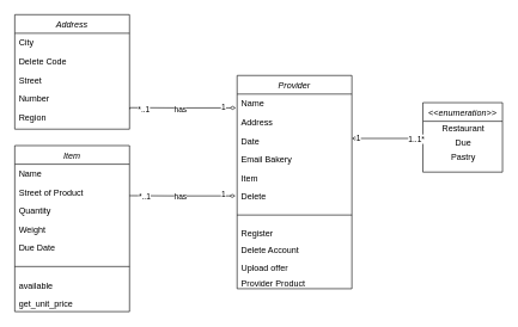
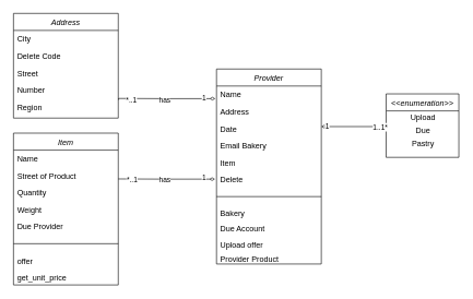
  <mxCell id="0" />
  <mxCell id="1" parent="0" />
  <mxCell id="2" value="Provider" style="swimlane;fontStyle=2;align=center;verticalAlign=top;childLayout=stackLayout;horizontal=1;startSize=26;horizontalStack=0;resizeParent=1;resizeLast=0;collapsible=1;marginBottom=0;rounded=0;shadow=0;strokeWidth=1;" parent="1" vertex="1"><mxGeometry x="330" y="105" width="160" height="298" as="geometry"><mxRectangle x="330" y="152" width="160" height="26" as="alternateBounds" /></mxGeometry></mxCell>
  <mxCell id="3" value="Name" style="text;align=left;verticalAlign=top;spacingLeft=4;spacingRight=4;overflow=hidden;rotatable=0;points=[[0,0.5],[1,0.5]];portConstraint=eastwest;" parent="2" vertex="1"><mxGeometry y="26" width="160" height="26" as="geometry" /></mxCell>
  <mxCell id="4" value="Address" style="text;align=left;verticalAlign=top;spacingLeft=4;spacingRight=4;overflow=hidden;rotatable=0;points=[[0,0.5],[1,0.5]];portConstraint=eastwest;rounded=0;shadow=0;html=0;" parent="2" vertex="1"><mxGeometry y="52" width="160" height="26" as="geometry" /></mxCell>
  <mxCell id="5" value="Date" style="text;align=left;verticalAlign=top;spacingLeft=4;spacingRight=4;overflow=hidden;rotatable=0;points=[[0,0.5],[1,0.5]];portConstraint=eastwest;rounded=0;shadow=0;html=0;" parent="2" vertex="1"><mxGeometry y="78" width="160" height="26" as="geometry" /></mxCell>
  <mxCell id="6" value="Email Bakery" style="text;align=left;verticalAlign=top;spacingLeft=4;spacingRight=4;overflow=hidden;rotatable=0;points=[[0,0.5],[1,0.5]];portConstraint=eastwest;rounded=0;shadow=0;html=0;" parent="2" vertex="1"><mxGeometry y="104" width="160" height="26" as="geometry" /></mxCell>
  <mxCell id="7" value="Item" style="text;align=left;verticalAlign=top;spacingLeft=4;spacingRight=4;overflow=hidden;rotatable=0;points=[[0,0.5],[1,0.5]];portConstraint=eastwest;rounded=0;shadow=0;html=0;" parent="2" vertex="1"><mxGeometry y="130" width="160" height="26" as="geometry" /></mxCell>
  <mxCell id="8" value="Delete" style="text;align=left;verticalAlign=top;spacingLeft=4;spacingRight=4;overflow=hidden;rotatable=0;points=[[0,0.5],[1,0.5]];portConstraint=eastwest;rounded=0;shadow=0;html=0;" vertex="1" parent="2"><mxGeometry y="156" width="160" height="26" as="geometry" /></mxCell>
  <mxCell id="9" value="" style="line;html=1;strokeWidth=1;align=left;verticalAlign=middle;spacingTop=-1;spacingLeft=3;spacingRight=3;rotatable=0;labelPosition=right;points=[];portConstraint=eastwest;" parent="2" vertex="1"><mxGeometry y="182" width="160" height="26" as="geometry" /></mxCell>
- <mxCell id="10" value="Register" style="text;align=left;verticalAlign=top;spacingLeft=4;spacingRight=4;overflow=hidden;rotatable=0;points=[[0,0.5],[1,0.5]];portConstraint=eastwest;" parent="2" vertex="1"><mxGeometry y="208" width="160" height="22" as="geometry" /></mxCell>
- <mxCell id="11" value="Delete Account" style="text;align=left;verticalAlign=top;spacingLeft=4;spacingRight=4;overflow=hidden;rotatable=0;points=[[0,0.5],[1,0.5]];portConstraint=eastwest;" parent="2" vertex="1"><mxGeometry y="230" width="160" height="25" as="geometry" /></mxCell>
+ <mxCell id="10" value="Bakery" style="text;align=left;verticalAlign=top;spacingLeft=4;spacingRight=4;overflow=hidden;rotatable=0;points=[[0,0.5],[1,0.5]];portConstraint=eastwest;" parent="2" vertex="1"><mxGeometry y="208" width="160" height="22" as="geometry" /></mxCell>
+ <mxCell id="11" value="Due Account" style="text;align=left;verticalAlign=top;spacingLeft=4;spacingRight=4;overflow=hidden;rotatable=0;points=[[0,0.5],[1,0.5]];portConstraint=eastwest;" parent="2" vertex="1"><mxGeometry y="230" width="160" height="25" as="geometry" /></mxCell>
  <mxCell id="12" value="Upload offer" style="text;align=left;verticalAlign=top;spacingLeft=4;spacingRight=4;overflow=hidden;rotatable=0;points=[[0,0.5],[1,0.5]];portConstraint=eastwest;" parent="2" vertex="1"><mxGeometry y="255" width="160" height="22" as="geometry" /></mxCell>
  <mxCell id="13" value="Provider Product" style="text;align=left;verticalAlign=top;spacingLeft=4;spacingRight=4;overflow=hidden;rotatable=0;points=[[0,0.5],[1,0.5]];portConstraint=eastwest;" parent="2" vertex="1"><mxGeometry y="277" width="160" height="21" as="geometry" /></mxCell>
  <mxCell id="14" value="Item" style="swimlane;fontStyle=2;align=center;verticalAlign=top;childLayout=stackLayout;horizontal=1;startSize=26;horizontalStack=0;resizeParent=1;resizeLast=0;collapsible=1;marginBottom=0;rounded=0;shadow=0;strokeWidth=1;" parent="1" vertex="1"><mxGeometry x="20" y="203" width="160" height="232" as="geometry"><mxRectangle x="230" y="140" width="160" height="26" as="alternateBounds" /></mxGeometry></mxCell>
  <mxCell id="15" value="Name" style="text;align=left;verticalAlign=top;spacingLeft=4;spacingRight=4;overflow=hidden;rotatable=0;points=[[0,0.5],[1,0.5]];portConstraint=eastwest;" parent="14" vertex="1"><mxGeometry y="26" width="160" height="26" as="geometry" /></mxCell>
  <mxCell id="16" value="Street of Product" style="text;align=left;verticalAlign=top;spacingLeft=4;spacingRight=4;overflow=hidden;rotatable=0;points=[[0,0.5],[1,0.5]];portConstraint=eastwest;rounded=0;shadow=0;html=0;" parent="14" vertex="1"><mxGeometry y="52" width="160" height="26" as="geometry" /></mxCell>
  <mxCell id="17" value="Quantity" style="text;align=left;verticalAlign=top;spacingLeft=4;spacingRight=4;overflow=hidden;rotatable=0;points=[[0,0.5],[1,0.5]];portConstraint=eastwest;rounded=0;shadow=0;html=0;" parent="14" vertex="1"><mxGeometry y="78" width="160" height="26" as="geometry" /></mxCell>
  <mxCell id="18" value="Weight" style="text;align=left;verticalAlign=top;spacingLeft=4;spacingRight=4;overflow=hidden;rotatable=0;points=[[0,0.5],[1,0.5]];portConstraint=eastwest;rounded=0;shadow=0;html=0;" parent="14" vertex="1"><mxGeometry y="104" width="160" height="26" as="geometry" /></mxCell>
- <mxCell id="19" value="Due Date" style="text;align=left;verticalAlign=top;spacingLeft=4;spacingRight=4;overflow=hidden;rotatable=0;points=[[0,0.5],[1,0.5]];portConstraint=eastwest;rounded=0;shadow=0;html=0;" parent="14" vertex="1"><mxGeometry y="130" width="160" height="26" as="geometry" /></mxCell>
+ <mxCell id="19" value="Due Provider" style="text;align=left;verticalAlign=top;spacingLeft=4;spacingRight=4;overflow=hidden;rotatable=0;points=[[0,0.5],[1,0.5]];portConstraint=eastwest;rounded=0;shadow=0;html=0;" parent="14" vertex="1"><mxGeometry y="130" width="160" height="26" as="geometry" /></mxCell>
  <mxCell id="20" value="" style="line;html=1;strokeWidth=1;align=left;verticalAlign=middle;spacingTop=-1;spacingLeft=3;spacingRight=3;rotatable=0;labelPosition=right;points=[];portConstraint=eastwest;" parent="14" vertex="1"><mxGeometry y="156" width="160" height="26" as="geometry" /></mxCell>
- <mxCell id="21" value="available" style="text;align=left;verticalAlign=top;spacingLeft=4;spacingRight=4;overflow=hidden;rotatable=0;points=[[0,0.5],[1,0.5]];portConstraint=eastwest;" parent="14" vertex="1"><mxGeometry y="182" width="160" height="25" as="geometry" /></mxCell>
+ <mxCell id="21" value="offer" style="text;align=left;verticalAlign=top;spacingLeft=4;spacingRight=4;overflow=hidden;rotatable=0;points=[[0,0.5],[1,0.5]];portConstraint=eastwest;" parent="14" vertex="1"><mxGeometry y="182" width="160" height="25" as="geometry" /></mxCell>
  <mxCell id="22" value="get_unit_price" style="text;align=left;verticalAlign=top;spacingLeft=4;spacingRight=4;overflow=hidden;rotatable=0;points=[[0,0.5],[1,0.5]];portConstraint=eastwest;" parent="14" vertex="1"><mxGeometry y="207" width="160" height="25" as="geometry" /></mxCell>
  <mxCell id="23" value="&lt;&lt;enumeration&gt;&gt;" style="swimlane;fontStyle=2;align=center;verticalAlign=top;childLayout=stackLayout;horizontal=1;startSize=26;horizontalStack=0;resizeParent=1;resizeLast=0;collapsible=1;marginBottom=0;rounded=0;shadow=0;strokeWidth=1;" parent="1" vertex="1"><mxGeometry x="589" y="143" width="111" height="97" as="geometry"><mxRectangle x="660" y="190" width="160" height="26" as="alternateBounds" /></mxGeometry></mxCell>
- <mxCell id="24" value="Restaurant" style="text;html=1;align=center;verticalAlign=middle;resizable=0;points=[];autosize=1;strokeColor=none;fillColor=none;" vertex="1" parent="23"><mxGeometry y="26" width="111" height="20" as="geometry" /></mxCell>
+ <mxCell id="24" value="Upload" style="text;html=1;align=center;verticalAlign=middle;resizable=0;points=[];autosize=1;strokeColor=none;fillColor=none;" vertex="1" parent="23"><mxGeometry y="26" width="111" height="20" as="geometry" /></mxCell>
  <mxCell id="25" value="Due" style="text;html=1;align=center;verticalAlign=middle;resizable=0;points=[];autosize=1;strokeColor=none;fillColor=none;" vertex="1" parent="23"><mxGeometry y="46" width="111" height="20" as="geometry" /></mxCell>
  <mxCell id="26" value="Pastry" style="text;html=1;align=center;verticalAlign=middle;resizable=0;points=[];autosize=1;strokeColor=none;fillColor=none;" vertex="1" parent="23"><mxGeometry y="66" width="111" height="20" as="geometry" /></mxCell>
  <mxCell id="27" value="Address" style="swimlane;fontStyle=2;align=center;verticalAlign=top;childLayout=stackLayout;horizontal=1;startSize=26;horizontalStack=0;resizeParent=1;resizeLast=0;collapsible=1;marginBottom=0;rounded=0;shadow=0;strokeWidth=1;" parent="1" vertex="1"><mxGeometry x="20" y="20" width="160" height="160" as="geometry"><mxRectangle x="20" y="40" width="160" height="26" as="alternateBounds" /></mxGeometry></mxCell>
  <mxCell id="28" value="City" style="text;align=left;verticalAlign=top;spacingLeft=4;spacingRight=4;overflow=hidden;rotatable=0;points=[[0,0.5],[1,0.5]];portConstraint=eastwest;" parent="27" vertex="1"><mxGeometry y="26" width="160" height="26" as="geometry" /></mxCell>
  <mxCell id="29" value="Delete Code" style="text;align=left;verticalAlign=top;spacingLeft=4;spacingRight=4;overflow=hidden;rotatable=0;points=[[0,0.5],[1,0.5]];portConstraint=eastwest;rounded=0;shadow=0;html=0;" parent="27" vertex="1"><mxGeometry y="52" width="160" height="26" as="geometry" /></mxCell>
  <mxCell id="30" value="Street" style="text;align=left;verticalAlign=top;spacingLeft=4;spacingRight=4;overflow=hidden;rotatable=0;points=[[0,0.5],[1,0.5]];portConstraint=eastwest;rounded=0;shadow=0;html=0;" parent="27" vertex="1"><mxGeometry y="78" width="160" height="26" as="geometry" /></mxCell>
  <mxCell id="31" value="Number" style="text;align=left;verticalAlign=top;spacingLeft=4;spacingRight=4;overflow=hidden;rotatable=0;points=[[0,0.5],[1,0.5]];portConstraint=eastwest;rounded=0;shadow=0;html=0;" parent="27" vertex="1"><mxGeometry y="104" width="160" height="26" as="geometry" /></mxCell>
  <mxCell id="32" value="Region" style="text;align=left;verticalAlign=top;spacingLeft=4;spacingRight=4;overflow=hidden;rotatable=0;points=[[0,0.5],[1,0.5]];portConstraint=eastwest;rounded=0;shadow=0;html=0;" parent="27" vertex="1"><mxGeometry y="130" width="160" height="26" as="geometry" /></mxCell>
  <mxCell id="33" style="edgeStyle=orthogonalEdgeStyle;rounded=0;orthogonalLoop=1;jettySize=auto;html=1;startArrow=diamondThin;startFill=0;endArrow=none;endFill=0;exitX=-0.011;exitY=0.472;exitDx=0;exitDy=0;exitPerimeter=0;entryX=1.003;entryY=0.538;entryDx=0;entryDy=0;entryPerimeter=0;" parent="1" edge="1"><mxGeometry relative="1" as="geometry"><mxPoint x="328.24" y="150.272" as="sourcePoint" /><mxPoint x="180.48" y="151.988" as="targetPoint" /><Array as="points"><mxPoint x="254" y="150" /><mxPoint x="181" y="150" /></Array></mxGeometry></mxCell>
  <mxCell id="34" value="has" style="edgeLabel;html=1;align=center;verticalAlign=middle;resizable=0;points=[];" parent="33" vertex="1" connectable="0"><mxGeometry x="0.268" y="1" relative="1" as="geometry"><mxPoint x="17" as="offset" /></mxGeometry></mxCell>
  <mxCell id="35" value="1" style="edgeLabel;html=1;align=center;verticalAlign=middle;resizable=0;points=[];" parent="33" vertex="1" connectable="0"><mxGeometry x="-0.764" y="-2" relative="1" as="geometry"><mxPoint as="offset" /></mxGeometry></mxCell>
  <mxCell id="36" value="*..1" style="edgeLabel;html=1;align=center;verticalAlign=middle;resizable=0;points=[];" parent="33" vertex="1" connectable="0"><mxGeometry x="0.723" y="1" relative="1" as="geometry"><mxPoint as="offset" /></mxGeometry></mxCell>
  <mxCell id="37" value="" style="endArrow=none;html=1;rounded=0;exitX=1;exitY=0.615;exitDx=0;exitDy=0;exitPerimeter=0;entryX=0;entryY=0.2;entryDx=0;entryDy=0;entryPerimeter=0;endFill=0;startArrow=diamondThin;startFill=0;" edge="1" parent="1" target="25"><mxGeometry width="50" height="50" relative="1" as="geometry"><mxPoint x="490" y="192.99" as="sourcePoint" /><mxPoint x="590" y="193" as="targetPoint" /></mxGeometry></mxCell>
  <mxCell id="38" value="1..1*" style="edgeLabel;html=1;align=center;verticalAlign=middle;resizable=0;points=[];" vertex="1" connectable="0" parent="37"><mxGeometry x="0.813" y="-1" relative="1" as="geometry"><mxPoint as="offset" /></mxGeometry></mxCell>
  <mxCell id="39" value="1" style="edgeLabel;html=1;align=center;verticalAlign=middle;resizable=0;points=[];" vertex="1" connectable="0" parent="37"><mxGeometry x="-0.813" relative="1" as="geometry"><mxPoint as="offset" /></mxGeometry></mxCell>
  <mxCell id="40" style="edgeStyle=orthogonalEdgeStyle;rounded=0;orthogonalLoop=1;jettySize=auto;html=1;startArrow=diamondThin;startFill=0;endArrow=none;endFill=0;exitX=-0.011;exitY=0.472;exitDx=0;exitDy=0;exitPerimeter=0;" edge="1" parent="1"><mxGeometry relative="1" as="geometry"><mxPoint x="327.76" y="273.272" as="sourcePoint" /><mxPoint x="180" y="273" as="targetPoint" /><Array as="points"><mxPoint x="253.52" y="273" /><mxPoint x="180.52" y="273" /></Array></mxGeometry></mxCell>
  <mxCell id="41" value="has" style="edgeLabel;html=1;align=center;verticalAlign=middle;resizable=0;points=[];" vertex="1" connectable="0" parent="40"><mxGeometry x="0.268" y="1" relative="1" as="geometry"><mxPoint x="17" as="offset" /></mxGeometry></mxCell>
  <mxCell id="42" value="1" style="edgeLabel;html=1;align=center;verticalAlign=middle;resizable=0;points=[];" vertex="1" connectable="0" parent="40"><mxGeometry x="-0.764" y="-2" relative="1" as="geometry"><mxPoint as="offset" /></mxGeometry></mxCell>
  <mxCell id="43" value="*..1" style="edgeLabel;html=1;align=center;verticalAlign=middle;resizable=0;points=[];" vertex="1" connectable="0" parent="40"><mxGeometry x="0.723" y="1" relative="1" as="geometry"><mxPoint as="offset" /></mxGeometry></mxCell>
